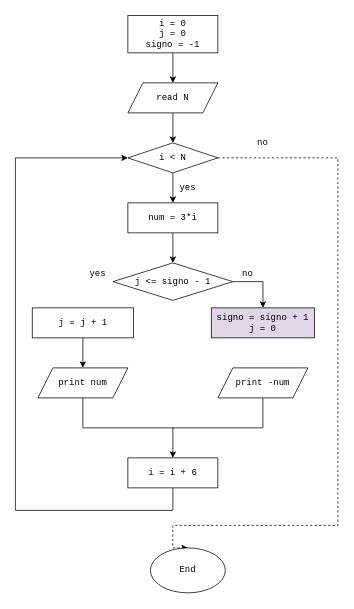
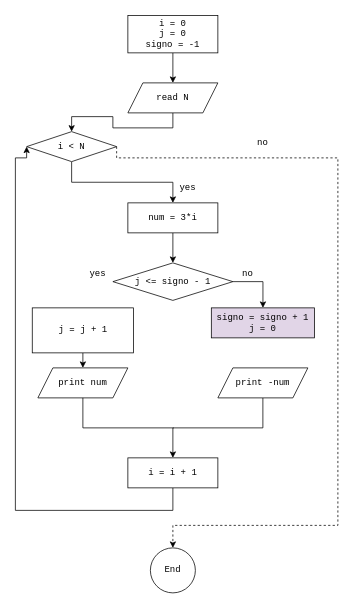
  <mxCell id="0" />
  <mxCell id="1" parent="0" />
  <mxCell id="2" style="edgeStyle=orthogonalEdgeStyle;rounded=0;orthogonalLoop=1;jettySize=auto;html=1;exitX=0.5;exitY=1;exitDx=0;exitDy=0;entryX=0.5;entryY=0;entryDx=0;entryDy=0;endArrow=classic;endFill=1;" parent="1" source="3" target="6" edge="1"><mxGeometry relative="1" as="geometry"><mxPoint x="230" y="190" as="targetPoint" /></mxGeometry></mxCell>
  <mxCell id="3" value="read N" style="shape=parallelogram;perimeter=parallelogramPerimeter;whiteSpace=wrap;html=1;fixedSize=1;fontFamily=Courier New;" parent="1" vertex="1"><mxGeometry x="170" y="110" width="120" height="40" as="geometry" /></mxCell>
  <mxCell id="4" style="edgeStyle=orthogonalEdgeStyle;rounded=0;orthogonalLoop=1;jettySize=auto;html=1;exitX=1;exitY=0.5;exitDx=0;exitDy=0;entryX=0.5;entryY=0;entryDx=0;entryDy=0;startArrow=none;startFill=0;endArrow=classic;endFill=1;dashed=1;" parent="1" source="6" target="7" edge="1"><mxGeometry relative="1" as="geometry"><mxPoint x="230" y="620" as="targetPoint" /><Array as="points"><mxPoint x="450" y="210" /><mxPoint x="450" y="700" /><mxPoint x="230" y="700" /></Array></mxGeometry></mxCell>
  <mxCell id="5" style="edgeStyle=orthogonalEdgeStyle;rounded=0;orthogonalLoop=1;jettySize=auto;html=1;exitX=0.5;exitY=1;exitDx=0;exitDy=0;entryX=0.5;entryY=0;entryDx=0;entryDy=0;" edge="1" parent="1" source="6" target="25"><mxGeometry relative="1" as="geometry" /></mxCell>
- <mxCell id="6" value="i &amp;lt; N" style="rhombus;whiteSpace=wrap;html=1;fontFamily=Courier New;" parent="1" vertex="1"><mxGeometry x="170" y="190" width="120" height="40" as="geometry" /></mxCell>
- <mxCell id="7" value="End" style="ellipse;whiteSpace=wrap;html=1;aspect=fixed;fontFamily=Courier New;" parent="1" vertex="1"><mxGeometry x="200" y="730" width="100" height="60" as="geometry" /></mxCell>
+ <mxCell id="6" value="i &amp;lt; N" style="rhombus;whiteSpace=wrap;html=1;fontFamily=Courier New;" parent="1" vertex="1"><mxGeometry x="35" y="175" width="120" height="40" as="geometry" /></mxCell>
+ <mxCell id="7" value="End" style="ellipse;whiteSpace=wrap;html=1;aspect=fixed;fontFamily=Courier New;" parent="1" vertex="1"><mxGeometry x="200" y="730" width="60" height="60" as="geometry" /></mxCell>
  <mxCell id="8" style="edgeStyle=orthogonalEdgeStyle;rounded=0;orthogonalLoop=1;jettySize=auto;html=1;exitX=0.5;exitY=1;exitDx=0;exitDy=0;entryX=0.5;entryY=0;entryDx=0;entryDy=0;endArrow=classic;endFill=1;" parent="1" source="9" target="3" edge="1"><mxGeometry relative="1" as="geometry" /></mxCell>
  <mxCell id="9" value="i = 0&lt;br&gt;j = 0&lt;br&gt;signo = -1" style="rounded=0;whiteSpace=wrap;html=1;fontFamily=Courier New;" parent="1" vertex="1"><mxGeometry x="170" y="20" width="120" height="50" as="geometry" /></mxCell>
  <mxCell id="10" value="yes" style="text;html=1;strokeColor=none;fillColor=none;align=center;verticalAlign=middle;whiteSpace=wrap;rounded=0;fontFamily=Courier New;" parent="1" vertex="1"><mxGeometry x="230" y="240" width="40" height="20" as="geometry" /></mxCell>
  <mxCell id="11" value="no" style="text;html=1;strokeColor=none;fillColor=none;align=center;verticalAlign=middle;whiteSpace=wrap;rounded=0;fontFamily=Courier New;" parent="1" vertex="1"><mxGeometry x="330" y="180" width="40" height="20" as="geometry" /></mxCell>
  <mxCell id="12" style="edgeStyle=orthogonalEdgeStyle;rounded=0;orthogonalLoop=1;jettySize=auto;html=1;exitX=0.5;exitY=1;exitDx=0;exitDy=0;entryX=0;entryY=0.5;entryDx=0;entryDy=0;" edge="1" parent="1" source="13" target="6"><mxGeometry relative="1" as="geometry"><Array as="points"><mxPoint x="230" y="680" /><mxPoint x="20" y="680" /><mxPoint x="20" y="210" /></Array></mxGeometry></mxCell>
- <mxCell id="13" value="i = i + 6" style="rounded=0;whiteSpace=wrap;html=1;fontFamily=Courier New;" parent="1" vertex="1"><mxGeometry x="170" y="610" width="120" height="40" as="geometry" /></mxCell>
+ <mxCell id="13" value="i = i + 1" style="rounded=0;whiteSpace=wrap;html=1;fontFamily=Courier New;" parent="1" vertex="1"><mxGeometry x="170" y="610" width="120" height="40" as="geometry" /></mxCell>
  <mxCell id="14" style="edgeStyle=orthogonalEdgeStyle;rounded=0;orthogonalLoop=1;jettySize=auto;html=1;exitX=1;exitY=0.5;exitDx=0;exitDy=0;" edge="1" parent="1" source="15" target="21"><mxGeometry relative="1" as="geometry" /></mxCell>
  <mxCell id="15" value="j &amp;lt;= signo - 1" style="rhombus;whiteSpace=wrap;html=1;fontFamily=Courier New;" parent="1" vertex="1"><mxGeometry x="150" y="350" width="160" height="50" as="geometry" /></mxCell>
  <mxCell id="16" value="print num" style="shape=parallelogram;perimeter=parallelogramPerimeter;whiteSpace=wrap;html=1;fixedSize=1;fontFamily=Courier New;" parent="1" vertex="1"><mxGeometry x="50" y="490" width="120" height="40" as="geometry" /></mxCell>
  <mxCell id="17" style="edgeStyle=orthogonalEdgeStyle;rounded=0;orthogonalLoop=1;jettySize=auto;html=1;exitX=0.5;exitY=1;exitDx=0;exitDy=0;entryX=0.5;entryY=0;entryDx=0;entryDy=0;" edge="1" parent="1" source="18" target="16"><mxGeometry relative="1" as="geometry" /></mxCell>
- <mxCell id="18" value="j = j + 1" style="rounded=0;whiteSpace=wrap;html=1;fontFamily=Courier New;" parent="1" vertex="1"><mxGeometry x="42.5" y="410" width="135" height="40" as="geometry" /></mxCell>
+ <mxCell id="18" value="j = j + 1" style="rounded=0;whiteSpace=wrap;html=1;fontFamily=Courier New;" parent="1" vertex="1"><mxGeometry x="42.5" y="410" width="135" height="60" as="geometry" /></mxCell>
  <mxCell id="19" style="edgeStyle=orthogonalEdgeStyle;rounded=0;orthogonalLoop=1;jettySize=auto;html=1;exitX=0.5;exitY=1;exitDx=0;exitDy=0;" edge="1" parent="1" source="20" target="13"><mxGeometry relative="1" as="geometry"><Array as="points"><mxPoint x="350" y="570" /><mxPoint x="230" y="570" /></Array></mxGeometry></mxCell>
  <mxCell id="20" value="print -num" style="shape=parallelogram;perimeter=parallelogramPerimeter;whiteSpace=wrap;html=1;fixedSize=1;fontFamily=Courier New;" parent="1" vertex="1"><mxGeometry x="290" y="490" width="120" height="40" as="geometry" /></mxCell>
  <mxCell id="21" value="&lt;div&gt;signo = signo + 1&lt;/div&gt;&lt;div&gt;j = 0&lt;br&gt;&lt;/div&gt;" style="rounded=0;whiteSpace=wrap;html=1;fontFamily=Courier New;fillColor=#e1d5e7;" parent="1" vertex="1"><mxGeometry x="281.25" y="410" width="137.5" height="40" as="geometry" /></mxCell>
  <mxCell id="22" value="no" style="text;html=1;strokeColor=none;fillColor=none;align=center;verticalAlign=middle;whiteSpace=wrap;rounded=0;fontFamily=Courier New;" parent="1" vertex="1"><mxGeometry x="310" y="355" width="40" height="20" as="geometry" /></mxCell>
  <mxCell id="23" value="yes" style="text;html=1;strokeColor=none;fillColor=none;align=center;verticalAlign=middle;whiteSpace=wrap;rounded=0;fontFamily=Courier New;" parent="1" vertex="1"><mxGeometry x="110" y="355" width="40" height="20" as="geometry" /></mxCell>
  <mxCell id="24" style="edgeStyle=orthogonalEdgeStyle;rounded=0;orthogonalLoop=1;jettySize=auto;html=1;exitX=0.5;exitY=1;exitDx=0;exitDy=0;entryX=0.5;entryY=0;entryDx=0;entryDy=0;" edge="1" parent="1" source="25" target="15"><mxGeometry relative="1" as="geometry" /></mxCell>
  <mxCell id="25" value="num = 3*i" style="rounded=0;whiteSpace=wrap;html=1;fontFamily=Courier New;" vertex="1" parent="1"><mxGeometry x="170" y="270" width="120" height="40" as="geometry" /></mxCell>
  <mxCell id="26" value="" style="endArrow=none;html=1;rounded=0;entryX=0.5;entryY=1;entryDx=0;entryDy=0;" edge="1" parent="1" target="16"><mxGeometry width="50" height="50" relative="1" as="geometry"><mxPoint x="231" y="570" as="sourcePoint" /><mxPoint x="70" y="640" as="targetPoint" /><Array as="points"><mxPoint x="110" y="570" /></Array></mxGeometry></mxCell>
